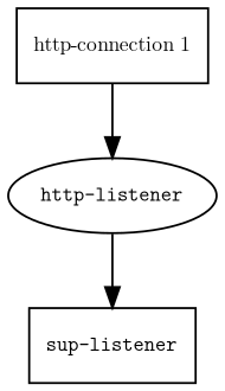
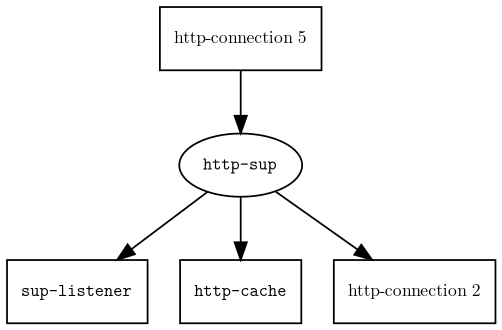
  digraph {
    node [fontname="Latin Modern Mono" fontsize=10 shape=box]
-   n1 [label="http-listener" shape=ellipse]
+   n1 [label="http-sup" shape=ellipse]
    n2 [label="sup-listener"]
-   n5 [fontname="Latin Modern Roman," label="http-connection 1"]
+   n3 [label="http-cache"]
+   n4 [fontname="Latin Modern Roman," label="http-connection 2"]
+   n5 [fontname="Latin Modern Roman," label="http-connection 5"]
    n1 -> n2
+   n1 -> n3
+   n1 -> n4
    n5 -> n1
  }
